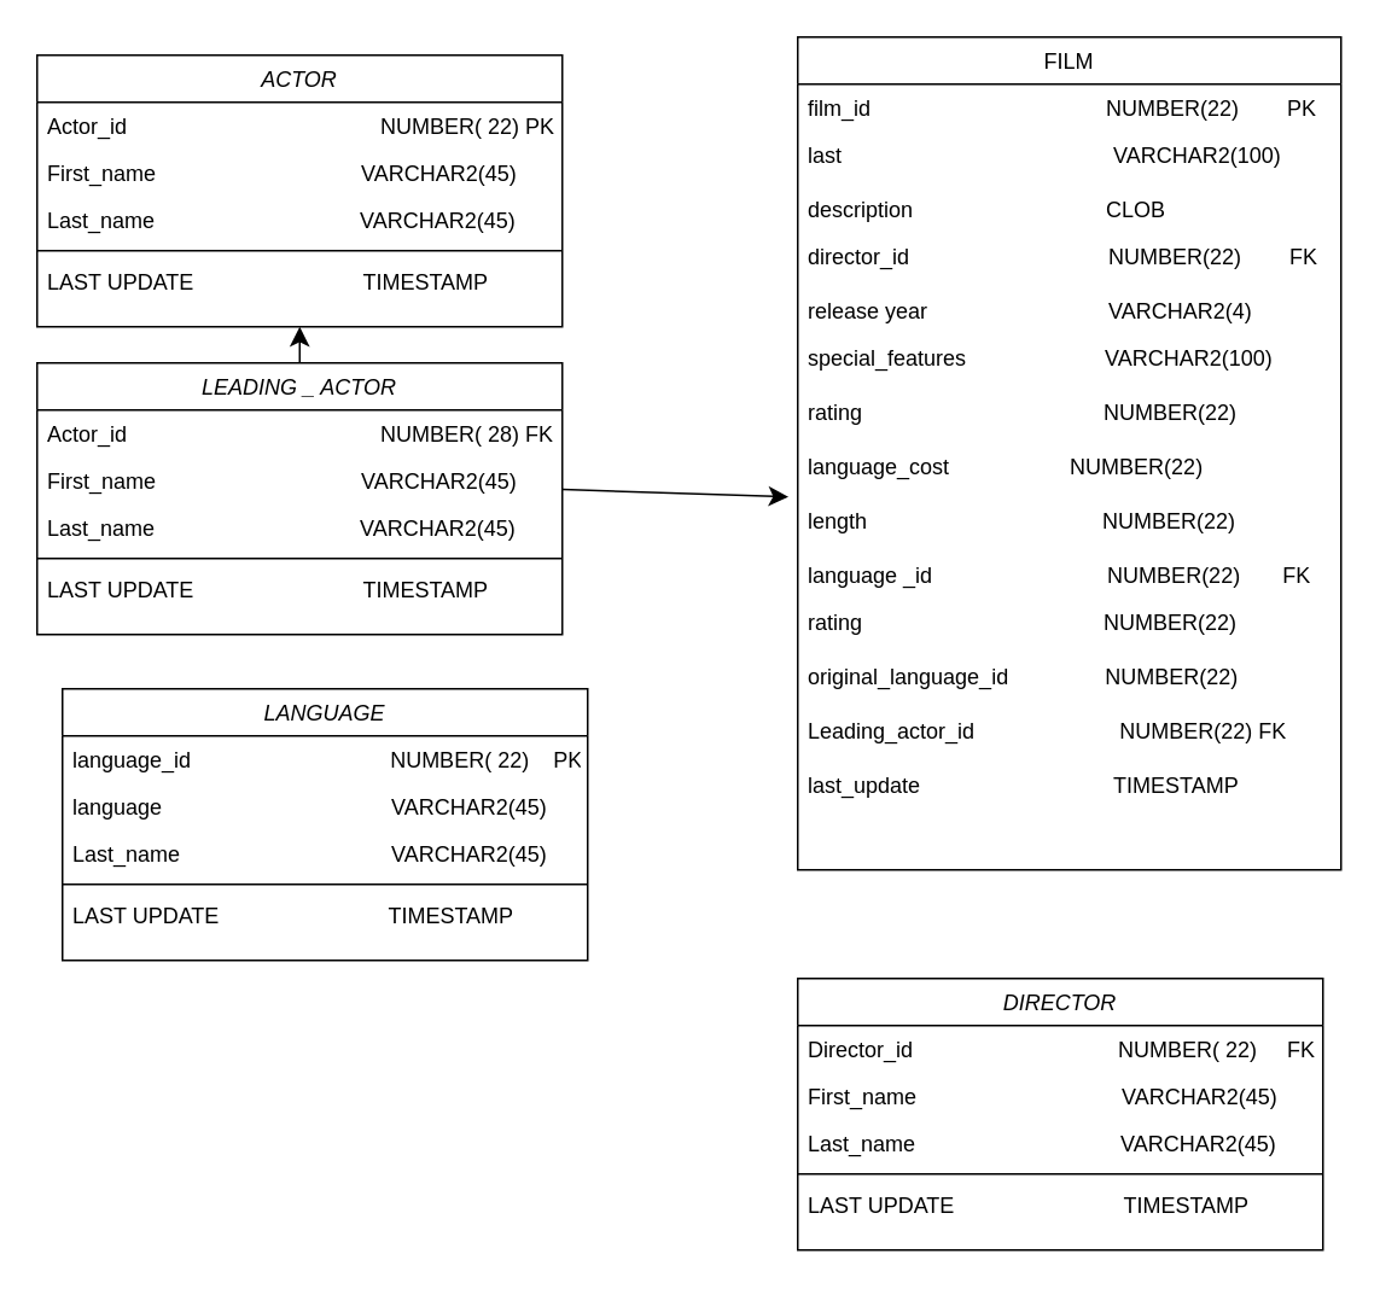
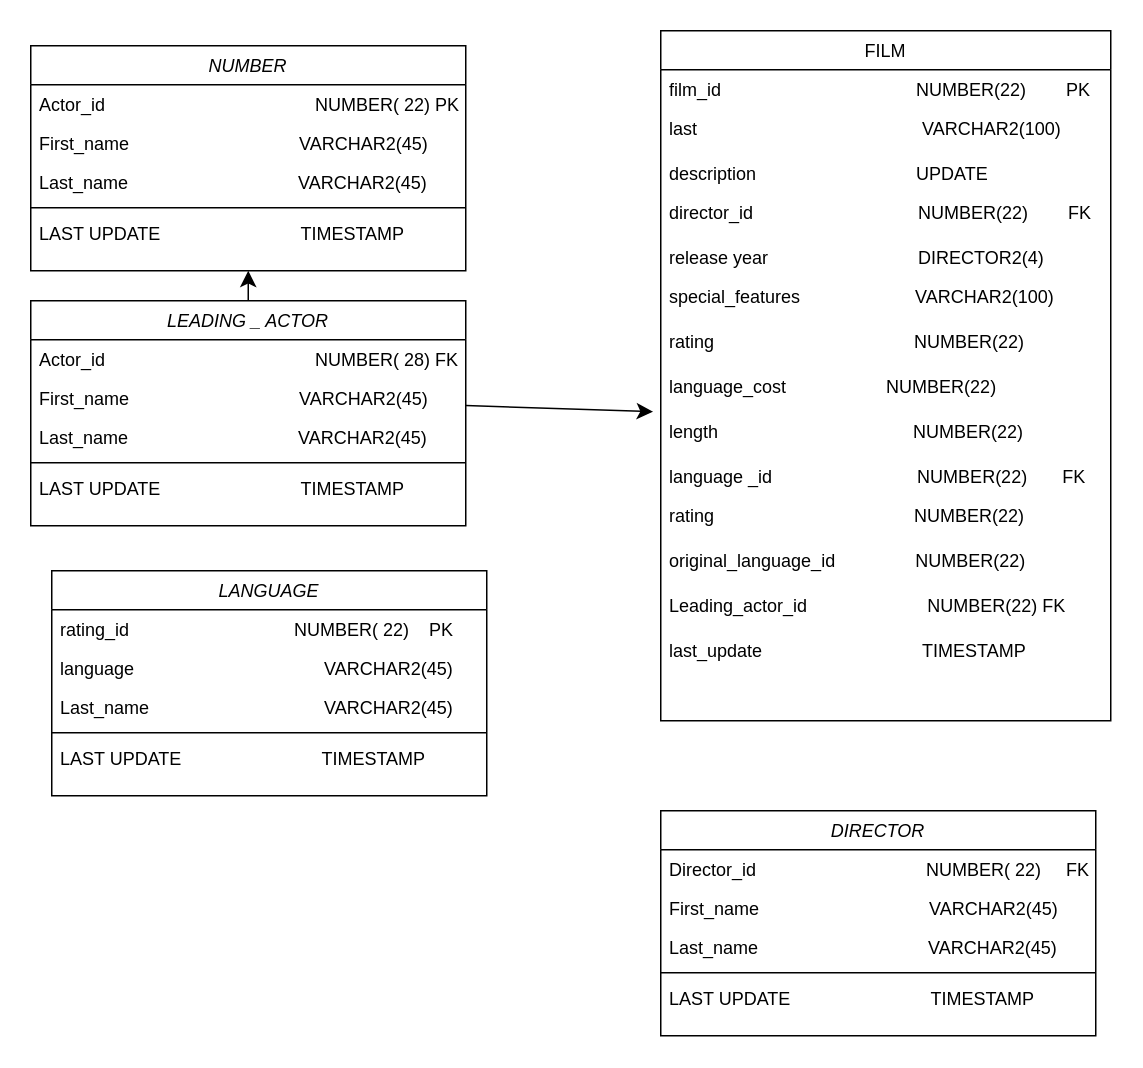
  <mxCell id="0" />
  <mxCell id="1" parent="0" />
- <mxCell id="2" value="ACTOR" style="swimlane;fontStyle=2;align=center;verticalAlign=top;childLayout=stackLayout;horizontal=1;startSize=26;horizontalStack=0;resizeParent=1;resizeLast=0;collapsible=1;marginBottom=0;rounded=0;shadow=0;strokeWidth=1;" parent="1" vertex="1"><mxGeometry x="20" y="30" width="290" height="150" as="geometry"><mxRectangle x="230" y="140" width="160" height="26" as="alternateBounds" /></mxGeometry></mxCell>
+ <mxCell id="2" value="NUMBER" style="swimlane;fontStyle=2;align=center;verticalAlign=top;childLayout=stackLayout;horizontal=1;startSize=26;horizontalStack=0;resizeParent=1;resizeLast=0;collapsible=1;marginBottom=0;rounded=0;shadow=0;strokeWidth=1;" parent="1" vertex="1"><mxGeometry x="20" y="30" width="290" height="150" as="geometry"><mxRectangle x="230" y="140" width="160" height="26" as="alternateBounds" /></mxGeometry></mxCell>
  <mxCell id="3" value="Actor_id                                          NUMBER( 22) PK" style="text;align=left;verticalAlign=top;spacingLeft=4;spacingRight=4;overflow=hidden;rotatable=0;points=[[0,0.5],[1,0.5]];portConstraint=eastwest;" parent="2" vertex="1"><mxGeometry y="26" width="290" height="26" as="geometry" /></mxCell>
  <mxCell id="4" value="First_name                                  VARCHAR2(45)" style="text;align=left;verticalAlign=top;spacingLeft=4;spacingRight=4;overflow=hidden;rotatable=0;points=[[0,0.5],[1,0.5]];portConstraint=eastwest;rounded=0;shadow=0;html=0;" parent="2" vertex="1"><mxGeometry y="52" width="290" height="26" as="geometry" /></mxCell>
  <mxCell id="5" value="Last_name                                  VARCHAR2(45)&#10;&#10;&#10;" style="text;align=left;verticalAlign=top;spacingLeft=4;spacingRight=4;overflow=hidden;rotatable=0;points=[[0,0.5],[1,0.5]];portConstraint=eastwest;rounded=0;shadow=0;html=0;" parent="2" vertex="1"><mxGeometry y="78" width="290" height="26" as="geometry" /></mxCell>
  <mxCell id="6" value="" style="line;html=1;strokeWidth=1;align=left;verticalAlign=middle;spacingTop=-1;spacingLeft=3;spacingRight=3;rotatable=0;labelPosition=right;points=[];portConstraint=eastwest;" parent="2" vertex="1"><mxGeometry y="104" width="290" height="8" as="geometry" /></mxCell>
  <mxCell id="7" value="LAST UPDATE                            TIMESTAMP" style="text;align=left;verticalAlign=top;spacingLeft=4;spacingRight=4;overflow=hidden;rotatable=0;points=[[0,0.5],[1,0.5]];portConstraint=eastwest;" parent="2" vertex="1"><mxGeometry y="112" width="290" height="26" as="geometry" /></mxCell>
  <mxCell id="8" value="FILM" style="swimlane;fontStyle=0;align=center;verticalAlign=top;childLayout=stackLayout;horizontal=1;startSize=26;horizontalStack=0;resizeParent=1;resizeLast=0;collapsible=1;marginBottom=0;rounded=0;shadow=0;strokeWidth=1;" parent="1" vertex="1"><mxGeometry x="440" y="20" width="300" height="460" as="geometry"><mxRectangle x="550" y="140" width="160" height="26" as="alternateBounds" /></mxGeometry></mxCell>
  <mxCell id="9" value="film_id                                       NUMBER(22)        PK      &#10;&#10;" style="text;align=left;verticalAlign=top;spacingLeft=4;spacingRight=4;overflow=hidden;rotatable=0;points=[[0,0.5],[1,0.5]];portConstraint=eastwest;" parent="8" vertex="1"><mxGeometry y="26" width="300" height="26" as="geometry" /></mxCell>
  <mxCell id="10" value="last                                             VARCHAR2(100)" style="text;align=left;verticalAlign=top;spacingLeft=4;spacingRight=4;overflow=hidden;rotatable=0;points=[[0,0.5],[1,0.5]];portConstraint=eastwest;rounded=0;shadow=0;html=0;" vertex="1" parent="8"><mxGeometry y="52" width="300" height="30" as="geometry" /></mxCell>
- <mxCell id="11" value="description                                CLOB" style="text;align=left;verticalAlign=top;spacingLeft=4;spacingRight=4;overflow=hidden;rotatable=0;points=[[0,0.5],[1,0.5]];portConstraint=eastwest;rounded=0;shadow=0;html=0;" parent="8" vertex="1"><mxGeometry y="82" width="300" height="26" as="geometry" /></mxCell>
+ <mxCell id="11" value="description                                UPDATE" style="text;align=left;verticalAlign=top;spacingLeft=4;spacingRight=4;overflow=hidden;rotatable=0;points=[[0,0.5],[1,0.5]];portConstraint=eastwest;rounded=0;shadow=0;html=0;" parent="8" vertex="1"><mxGeometry y="82" width="300" height="26" as="geometry" /></mxCell>
  <mxCell id="12" value="director_id                                 NUMBER(22)        FK" style="text;align=left;verticalAlign=top;spacingLeft=4;spacingRight=4;overflow=hidden;rotatable=0;points=[[0,0.5],[1,0.5]];portConstraint=eastwest;rounded=0;shadow=0;html=0;" vertex="1" parent="8"><mxGeometry y="108" width="300" height="30" as="geometry" /></mxCell>
- <mxCell id="13" value="release year                              VARCHAR2(4)" style="text;align=left;verticalAlign=top;spacingLeft=4;spacingRight=4;overflow=hidden;rotatable=0;points=[[0,0.5],[1,0.5]];portConstraint=eastwest;rounded=0;shadow=0;html=0;" parent="8" vertex="1"><mxGeometry y="138" width="300" height="26" as="geometry" /></mxCell>
+ <mxCell id="13" value="release year                              DIRECTOR2(4)" style="text;align=left;verticalAlign=top;spacingLeft=4;spacingRight=4;overflow=hidden;rotatable=0;points=[[0,0.5],[1,0.5]];portConstraint=eastwest;rounded=0;shadow=0;html=0;" parent="8" vertex="1"><mxGeometry y="138" width="300" height="26" as="geometry" /></mxCell>
  <mxCell id="14" value="special_features                       VARCHAR2(100)" style="text;align=left;verticalAlign=top;spacingLeft=4;spacingRight=4;overflow=hidden;rotatable=0;points=[[0,0.5],[1,0.5]];portConstraint=eastwest;rounded=0;shadow=0;html=0;" vertex="1" parent="8"><mxGeometry y="164" width="300" height="30" as="geometry" /></mxCell>
  <mxCell id="15" value="rating                                        NUMBER(22)" style="text;align=left;verticalAlign=top;spacingLeft=4;spacingRight=4;overflow=hidden;rotatable=0;points=[[0,0.5],[1,0.5]];portConstraint=eastwest;rounded=0;shadow=0;html=0;" vertex="1" parent="8"><mxGeometry y="194" width="300" height="30" as="geometry" /></mxCell>
  <mxCell id="16" value="language_cost                    NUMBER(22)" style="text;align=left;verticalAlign=top;spacingLeft=4;spacingRight=4;overflow=hidden;rotatable=0;points=[[0,0.5],[1,0.5]];portConstraint=eastwest;rounded=0;shadow=0;html=0;" vertex="1" parent="8"><mxGeometry y="224" width="300" height="30" as="geometry" /></mxCell>
  <mxCell id="17" value="length                                       NUMBER(22)" style="text;align=left;verticalAlign=top;spacingLeft=4;spacingRight=4;overflow=hidden;rotatable=0;points=[[0,0.5],[1,0.5]];portConstraint=eastwest;rounded=0;shadow=0;html=0;" vertex="1" parent="8"><mxGeometry y="254" width="300" height="30" as="geometry" /></mxCell>
  <mxCell id="18" value="language _id                             NUMBER(22)       FK" style="text;align=left;verticalAlign=top;spacingLeft=4;spacingRight=4;overflow=hidden;rotatable=0;points=[[0,0.5],[1,0.5]];portConstraint=eastwest;rounded=0;shadow=0;html=0;" parent="8" vertex="1"><mxGeometry y="284" width="300" height="26" as="geometry" /></mxCell>
  <mxCell id="19" value="rating                                        NUMBER(22)" style="text;align=left;verticalAlign=top;spacingLeft=4;spacingRight=4;overflow=hidden;rotatable=0;points=[[0,0.5],[1,0.5]];portConstraint=eastwest;rounded=0;shadow=0;html=0;" vertex="1" parent="8"><mxGeometry y="310" width="300" height="30" as="geometry" /></mxCell>
  <mxCell id="20" value="original_language_id                NUMBER(22)" style="text;align=left;verticalAlign=top;spacingLeft=4;spacingRight=4;overflow=hidden;rotatable=0;points=[[0,0.5],[1,0.5]];portConstraint=eastwest;rounded=0;shadow=0;html=0;" parent="8" vertex="1"><mxGeometry y="340" width="300" height="30" as="geometry" /></mxCell>
  <mxCell id="21" value="Leading_actor_id                        NUMBER(22)     FK" style="text;align=left;verticalAlign=top;spacingLeft=4;spacingRight=4;overflow=hidden;rotatable=0;points=[[0,0.5],[1,0.5]];portConstraint=eastwest;rounded=0;shadow=0;html=0;" vertex="1" parent="8"><mxGeometry y="370" width="300" height="30" as="geometry" /></mxCell>
  <mxCell id="22" value="last_update                                TIMESTAMP" style="text;align=left;verticalAlign=top;spacingLeft=4;spacingRight=4;overflow=hidden;rotatable=0;points=[[0,0.5],[1,0.5]];portConstraint=eastwest;rounded=0;shadow=0;html=0;" vertex="1" parent="8"><mxGeometry y="400" width="300" height="60" as="geometry" /></mxCell>
  <mxCell id="23" value="DIRECTOR" style="swimlane;fontStyle=2;align=center;verticalAlign=top;childLayout=stackLayout;horizontal=1;startSize=26;horizontalStack=0;resizeParent=1;resizeLast=0;collapsible=1;marginBottom=0;rounded=0;shadow=0;strokeWidth=1;" vertex="1" parent="1"><mxGeometry x="440" y="540" width="290" height="150" as="geometry"><mxRectangle x="230" y="140" width="160" height="26" as="alternateBounds" /></mxGeometry></mxCell>
  <mxCell id="24" value="Director_id                                  NUMBER( 22)     FK" style="text;align=left;verticalAlign=top;spacingLeft=4;spacingRight=4;overflow=hidden;rotatable=0;points=[[0,0.5],[1,0.5]];portConstraint=eastwest;" vertex="1" parent="23"><mxGeometry y="26" width="290" height="26" as="geometry" /></mxCell>
  <mxCell id="25" value="First_name                                  VARCHAR2(45)" style="text;align=left;verticalAlign=top;spacingLeft=4;spacingRight=4;overflow=hidden;rotatable=0;points=[[0,0.5],[1,0.5]];portConstraint=eastwest;rounded=0;shadow=0;html=0;" vertex="1" parent="23"><mxGeometry y="52" width="290" height="26" as="geometry" /></mxCell>
  <mxCell id="26" value="Last_name                                  VARCHAR2(45)&#10;&#10;&#10;" style="text;align=left;verticalAlign=top;spacingLeft=4;spacingRight=4;overflow=hidden;rotatable=0;points=[[0,0.5],[1,0.5]];portConstraint=eastwest;rounded=0;shadow=0;html=0;" vertex="1" parent="23"><mxGeometry y="78" width="290" height="26" as="geometry" /></mxCell>
  <mxCell id="27" value="" style="line;html=1;strokeWidth=1;align=left;verticalAlign=middle;spacingTop=-1;spacingLeft=3;spacingRight=3;rotatable=0;labelPosition=right;points=[];portConstraint=eastwest;" vertex="1" parent="23"><mxGeometry y="104" width="290" height="8" as="geometry" /></mxCell>
  <mxCell id="28" value="LAST UPDATE                            TIMESTAMP" style="text;align=left;verticalAlign=top;spacingLeft=4;spacingRight=4;overflow=hidden;rotatable=0;points=[[0,0.5],[1,0.5]];portConstraint=eastwest;" vertex="1" parent="23"><mxGeometry y="112" width="290" height="26" as="geometry" /></mxCell>
  <mxCell id="29" value="LANGUAGE" style="swimlane;fontStyle=2;align=center;verticalAlign=top;childLayout=stackLayout;horizontal=1;startSize=26;horizontalStack=0;resizeParent=1;resizeLast=0;collapsible=1;marginBottom=0;rounded=0;shadow=0;strokeWidth=1;" vertex="1" parent="1"><mxGeometry x="34" y="380" width="290" height="150" as="geometry"><mxRectangle x="230" y="140" width="160" height="26" as="alternateBounds" /></mxGeometry></mxCell>
- <mxCell id="30" value="language_id                                 NUMBER( 22)    PK" style="text;align=left;verticalAlign=top;spacingLeft=4;spacingRight=4;overflow=hidden;rotatable=0;points=[[0,0.5],[1,0.5]];portConstraint=eastwest;" vertex="1" parent="29"><mxGeometry y="26" width="290" height="26" as="geometry" /></mxCell>
+ <mxCell id="30" value="rating_id                                 NUMBER( 22)    PK" style="text;align=left;verticalAlign=top;spacingLeft=4;spacingRight=4;overflow=hidden;rotatable=0;points=[[0,0.5],[1,0.5]];portConstraint=eastwest;" vertex="1" parent="29"><mxGeometry y="26" width="290" height="26" as="geometry" /></mxCell>
  <mxCell id="31" value="language                                      VARCHAR2(45)" style="text;align=left;verticalAlign=top;spacingLeft=4;spacingRight=4;overflow=hidden;rotatable=0;points=[[0,0.5],[1,0.5]];portConstraint=eastwest;rounded=0;shadow=0;html=0;" vertex="1" parent="29"><mxGeometry y="52" width="290" height="26" as="geometry" /></mxCell>
  <mxCell id="32" value="Last_name                                   VARCHAR2(45)&#10;&#10;&#10;" style="text;align=left;verticalAlign=top;spacingLeft=4;spacingRight=4;overflow=hidden;rotatable=0;points=[[0,0.5],[1,0.5]];portConstraint=eastwest;rounded=0;shadow=0;html=0;" vertex="1" parent="29"><mxGeometry y="78" width="290" height="26" as="geometry" /></mxCell>
  <mxCell id="33" value="" style="line;html=1;strokeWidth=1;align=left;verticalAlign=middle;spacingTop=-1;spacingLeft=3;spacingRight=3;rotatable=0;labelPosition=right;points=[];portConstraint=eastwest;" vertex="1" parent="29"><mxGeometry y="104" width="290" height="8" as="geometry" /></mxCell>
  <mxCell id="34" value="LAST UPDATE                            TIMESTAMP" style="text;align=left;verticalAlign=top;spacingLeft=4;spacingRight=4;overflow=hidden;rotatable=0;points=[[0,0.5],[1,0.5]];portConstraint=eastwest;" vertex="1" parent="29"><mxGeometry y="112" width="290" height="26" as="geometry" /></mxCell>
  <mxCell id="35" value="" style="edgeStyle=none;curved=1;rounded=0;orthogonalLoop=1;jettySize=auto;html=1;fontSize=12;startSize=8;endSize=8;" edge="1" parent="1" source="36"><mxGeometry relative="1" as="geometry"><mxPoint x="165" y="180" as="targetPoint" /></mxGeometry></mxCell>
  <mxCell id="36" value="LEADING _ ACTOR" style="swimlane;fontStyle=2;align=center;verticalAlign=top;childLayout=stackLayout;horizontal=1;startSize=26;horizontalStack=0;resizeParent=1;resizeLast=0;collapsible=1;marginBottom=0;rounded=0;shadow=0;strokeWidth=1;" vertex="1" parent="1"><mxGeometry x="20" y="200" width="290" height="150" as="geometry"><mxRectangle x="230" y="140" width="160" height="26" as="alternateBounds" /></mxGeometry></mxCell>
  <mxCell id="37" value="Actor_id                                          NUMBER( 28) FK" style="text;align=left;verticalAlign=top;spacingLeft=4;spacingRight=4;overflow=hidden;rotatable=0;points=[[0,0.5],[1,0.5]];portConstraint=eastwest;" vertex="1" parent="36"><mxGeometry y="26" width="290" height="26" as="geometry" /></mxCell>
  <mxCell id="38" value="First_name                                  VARCHAR2(45)" style="text;align=left;verticalAlign=top;spacingLeft=4;spacingRight=4;overflow=hidden;rotatable=0;points=[[0,0.5],[1,0.5]];portConstraint=eastwest;rounded=0;shadow=0;html=0;" vertex="1" parent="36"><mxGeometry y="52" width="290" height="26" as="geometry" /></mxCell>
  <mxCell id="39" value="Last_name                                  VARCHAR2(45)&#10;&#10;&#10;" style="text;align=left;verticalAlign=top;spacingLeft=4;spacingRight=4;overflow=hidden;rotatable=0;points=[[0,0.5],[1,0.5]];portConstraint=eastwest;rounded=0;shadow=0;html=0;" vertex="1" parent="36"><mxGeometry y="78" width="290" height="26" as="geometry" /></mxCell>
  <mxCell id="40" value="" style="line;html=1;strokeWidth=1;align=left;verticalAlign=middle;spacingTop=-1;spacingLeft=3;spacingRight=3;rotatable=0;labelPosition=right;points=[];portConstraint=eastwest;" vertex="1" parent="36"><mxGeometry y="104" width="290" height="8" as="geometry" /></mxCell>
  <mxCell id="41" value="LAST UPDATE                            TIMESTAMP" style="text;align=left;verticalAlign=top;spacingLeft=4;spacingRight=4;overflow=hidden;rotatable=0;points=[[0,0.5],[1,0.5]];portConstraint=eastwest;" vertex="1" parent="36"><mxGeometry y="112" width="290" height="26" as="geometry" /></mxCell>
  <mxCell id="42" value="" style="edgeStyle=none;curved=1;rounded=0;orthogonalLoop=1;jettySize=auto;html=1;fontSize=12;startSize=8;endSize=8;entryX=-0.017;entryY=1;entryDx=0;entryDy=0;entryPerimeter=0;" edge="1" parent="1" source="38" target="16"><mxGeometry relative="1" as="geometry" /></mxCell>
